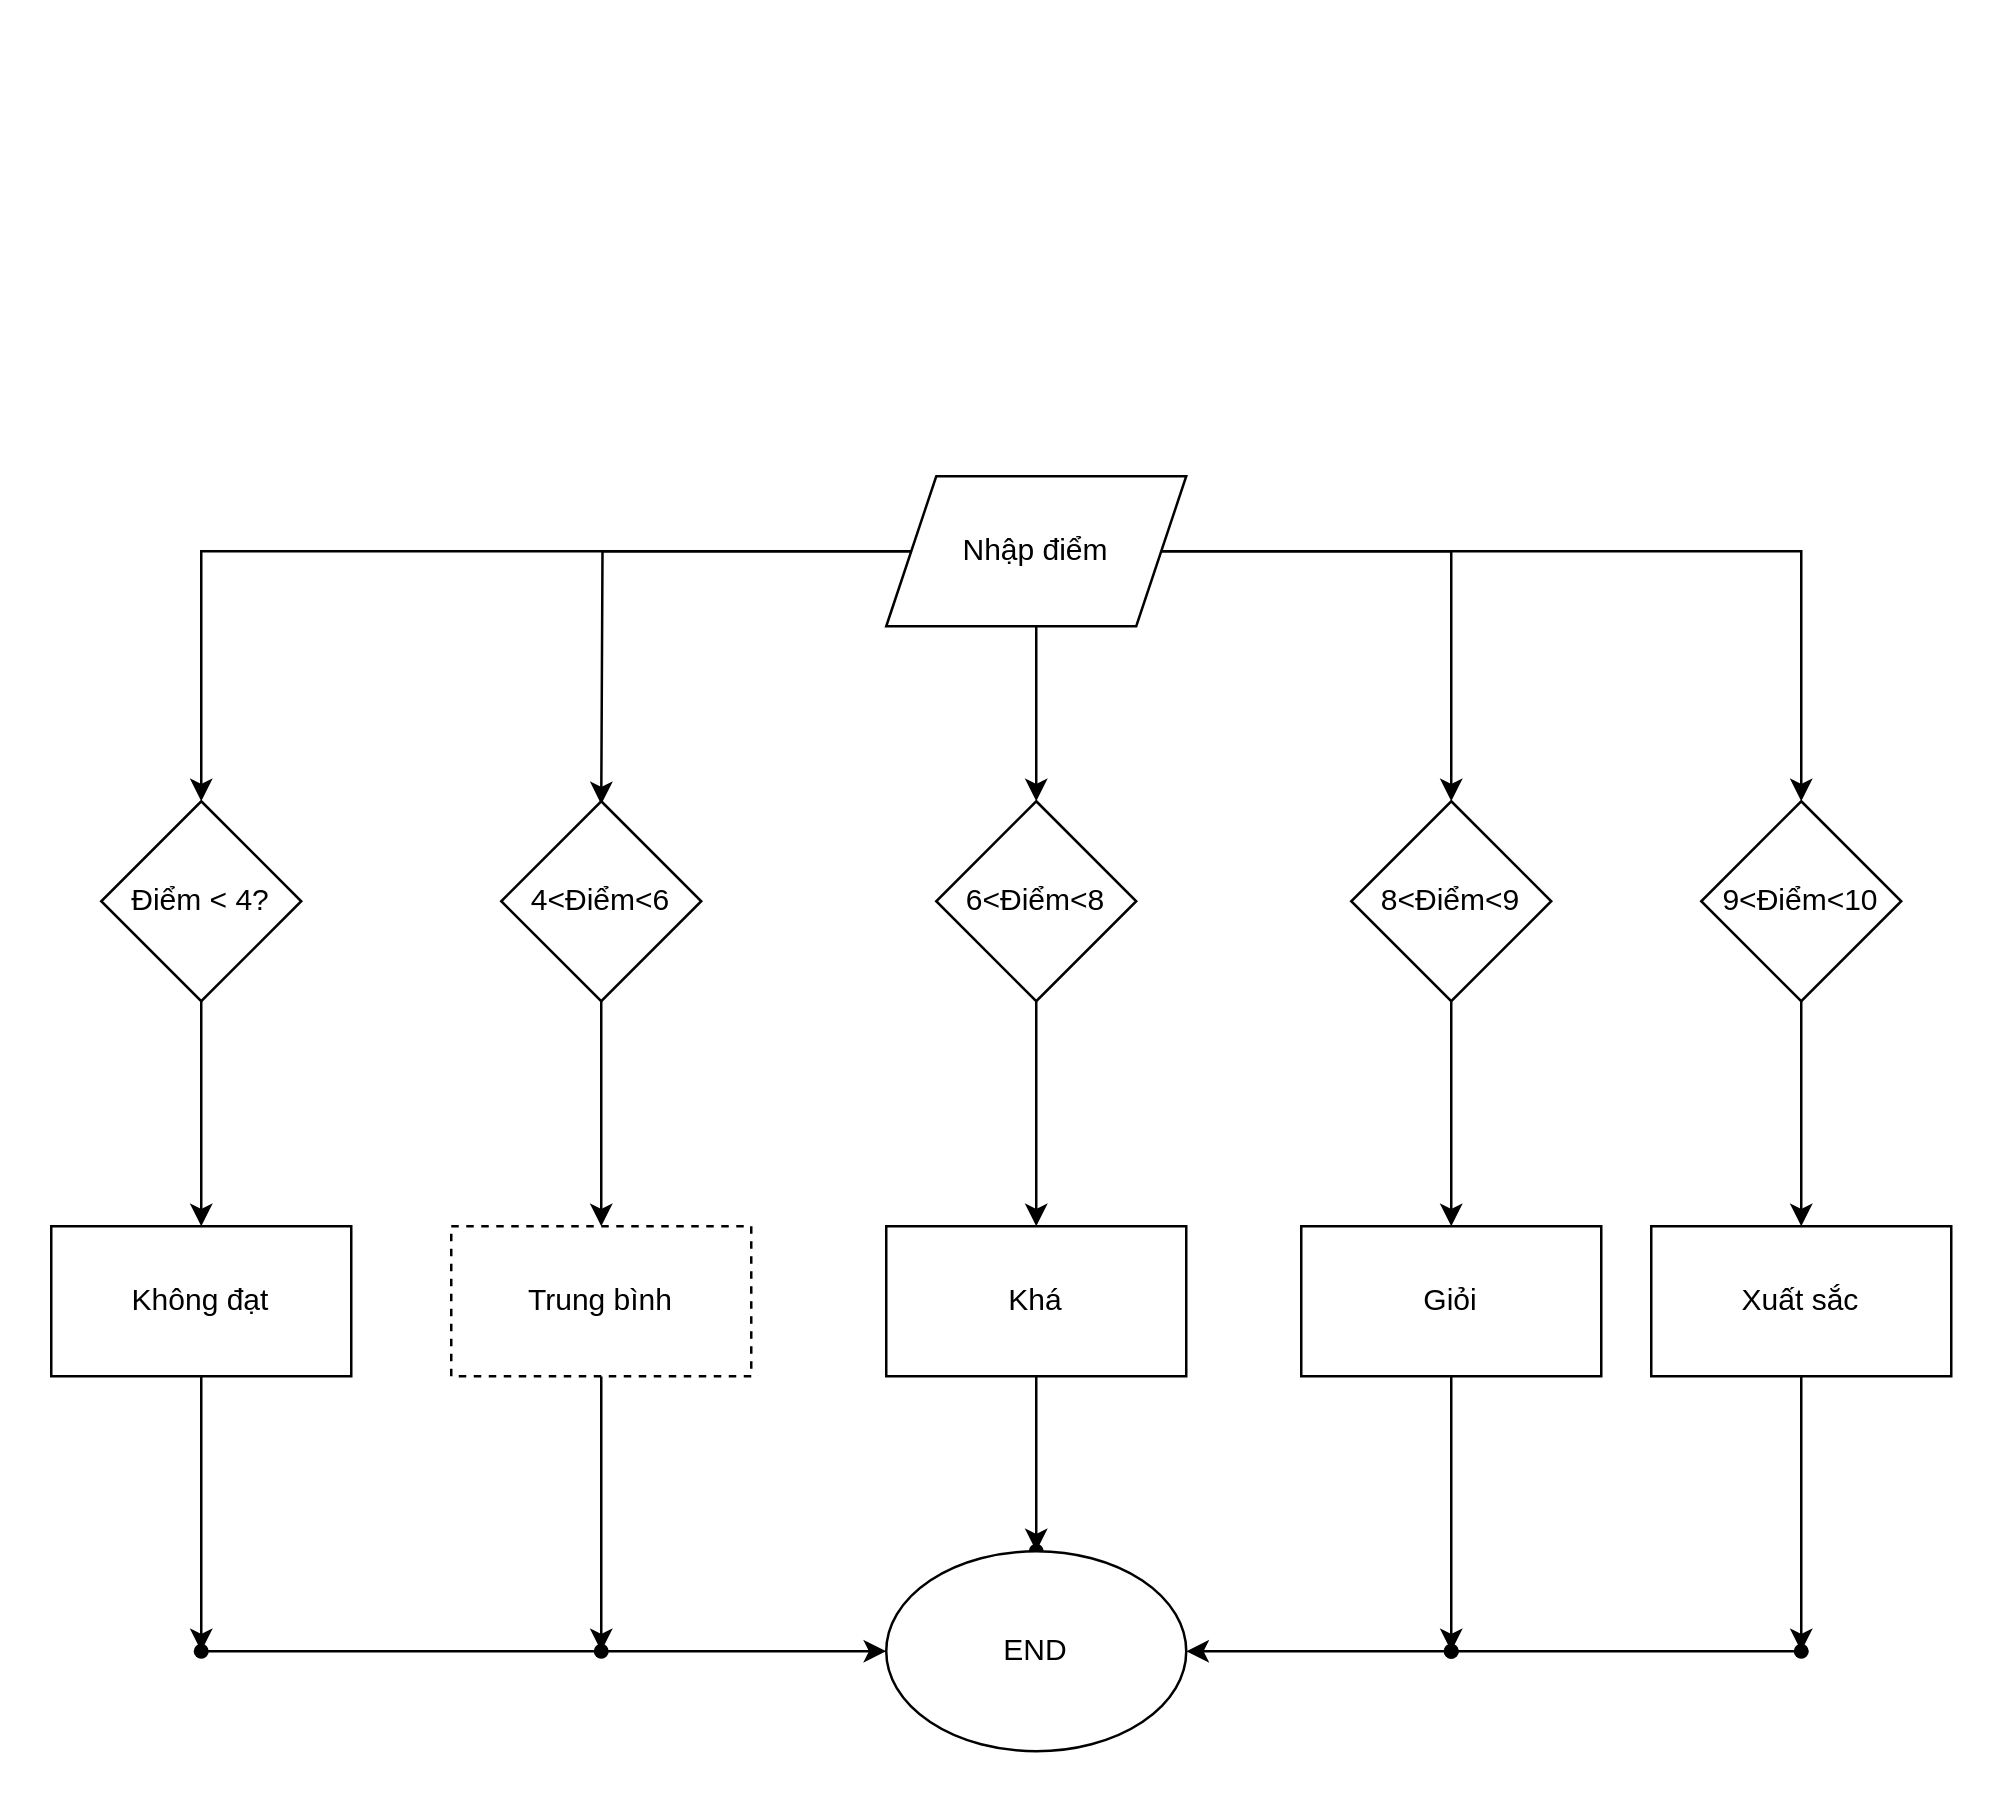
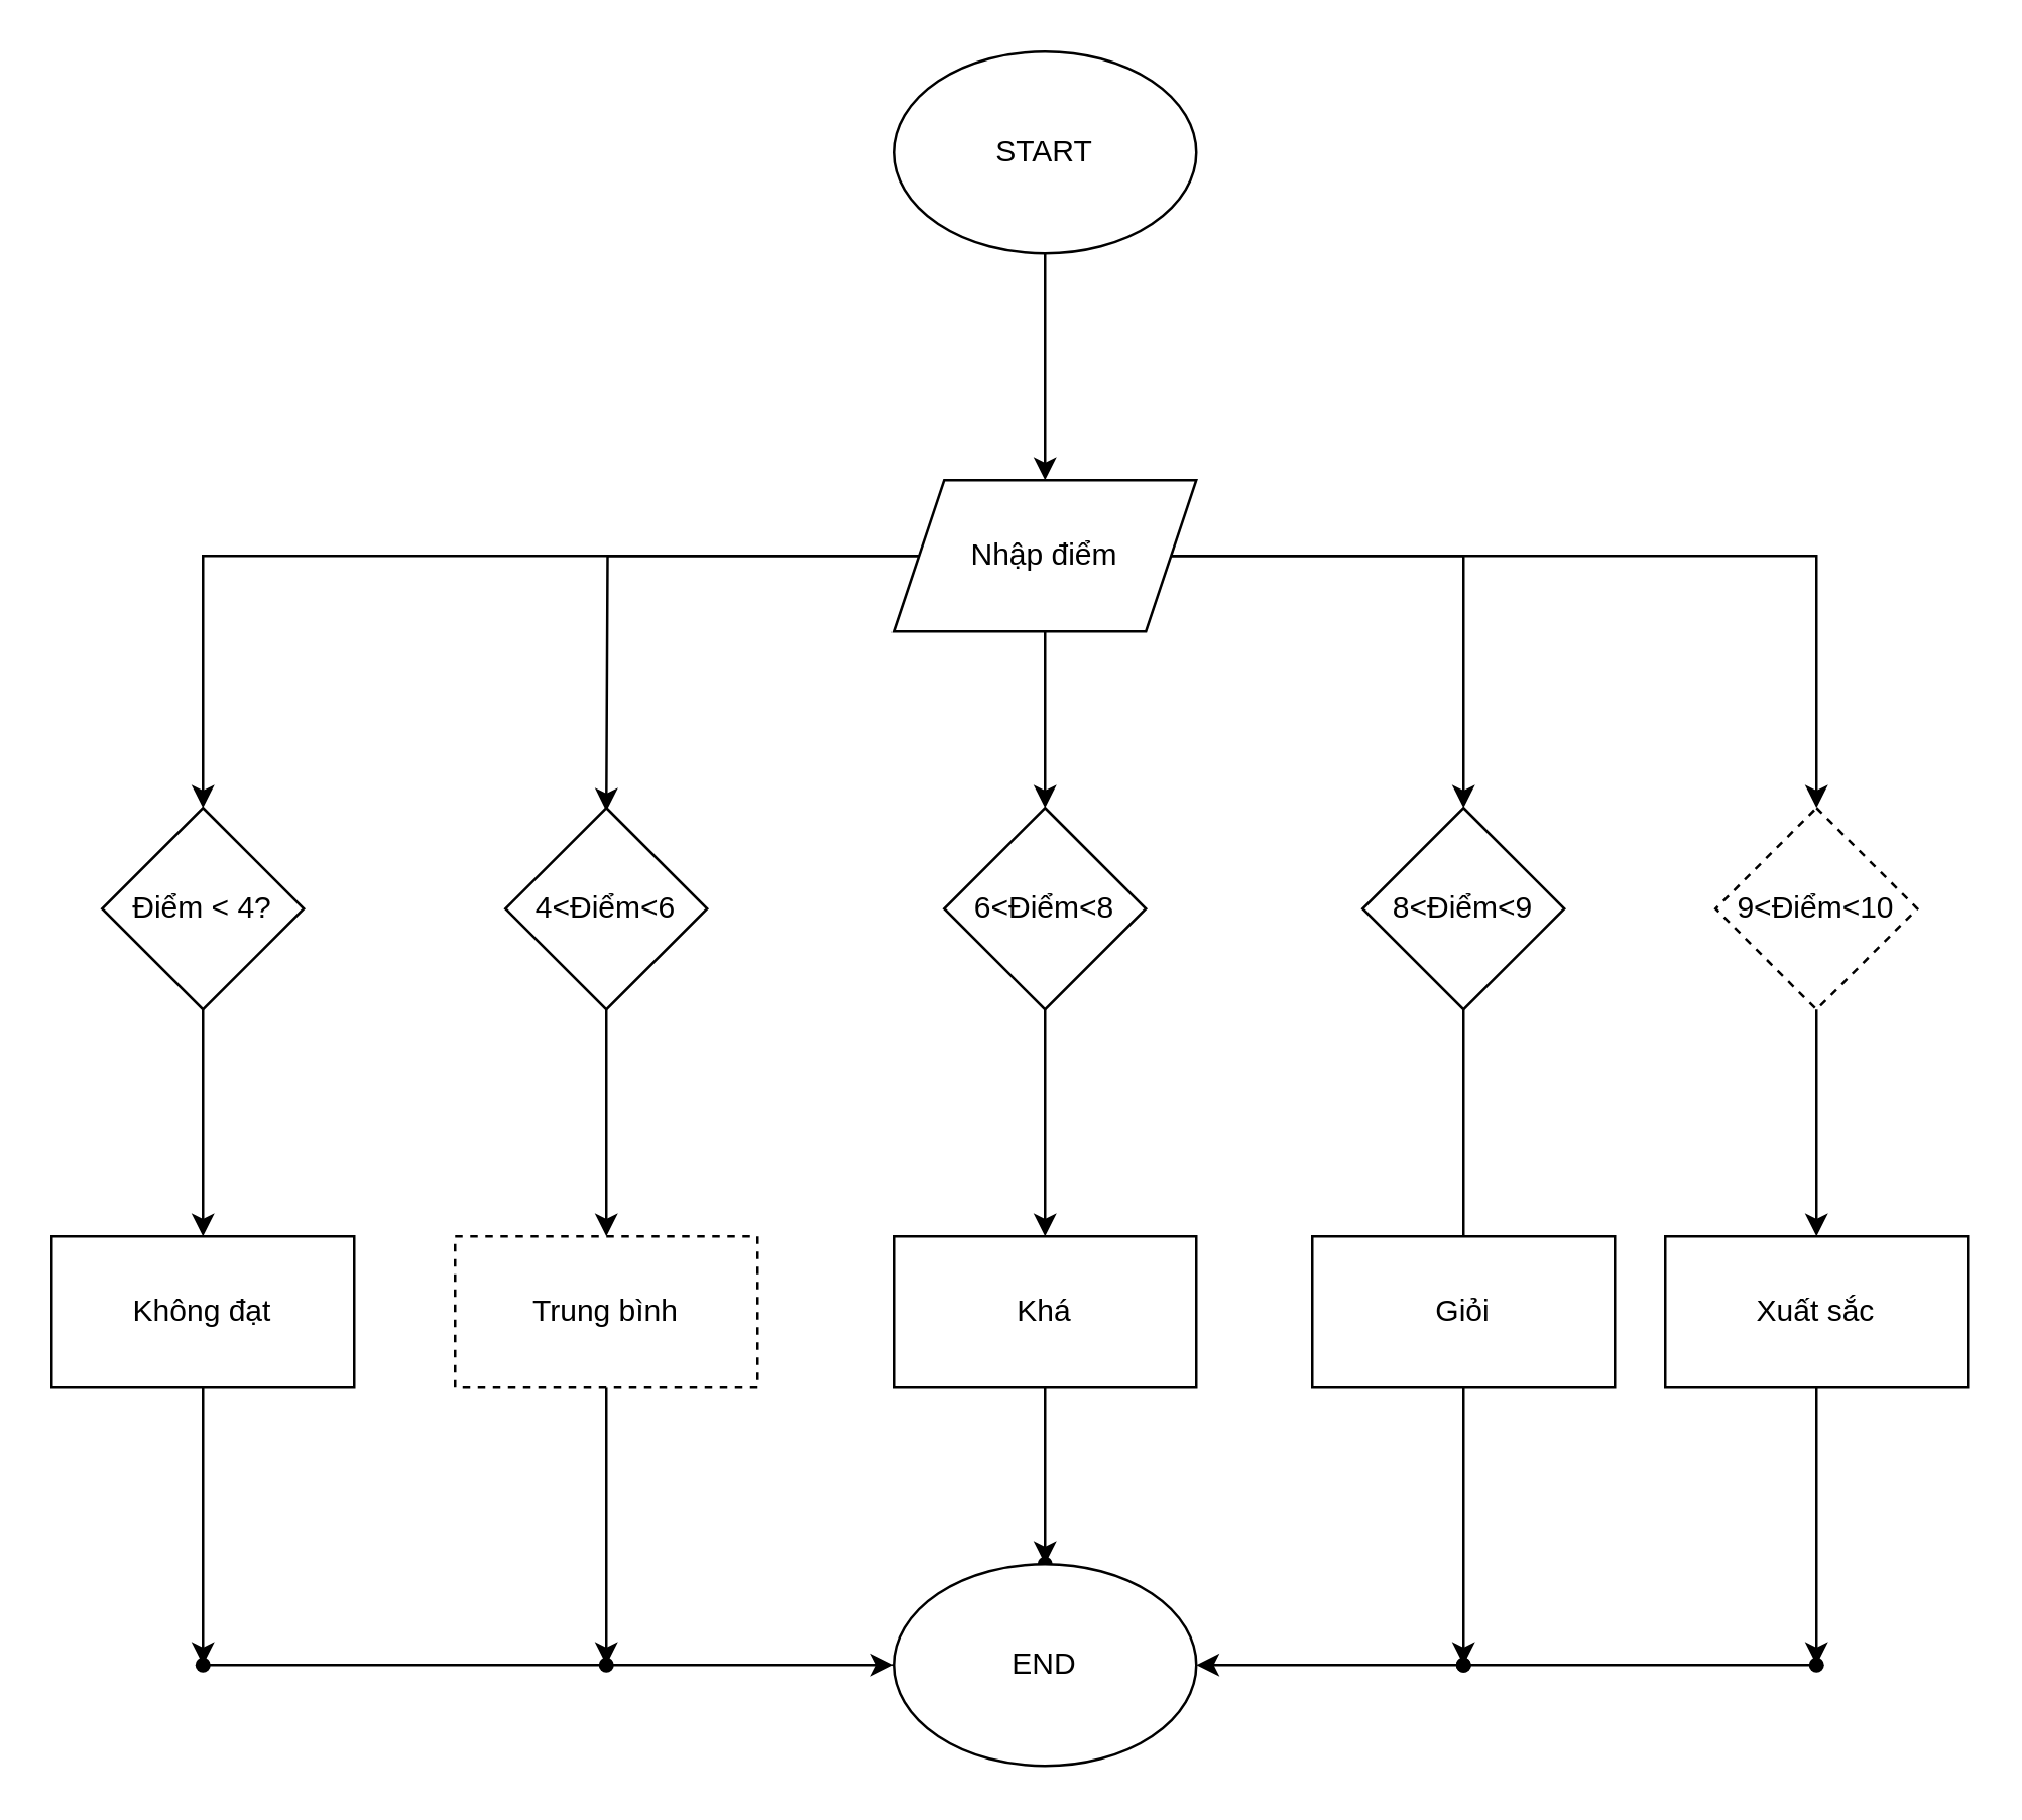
  <mxCell id="0" />
  <mxCell id="1" parent="0" />
+ <mxCell id="2" value="" style="edgeStyle=orthogonalEdgeStyle;rounded=0;orthogonalLoop=1;jettySize=auto;html=1;" edge="1" parent="1" source="3" target="9"><mxGeometry relative="1" as="geometry" /></mxCell>
+ <mxCell id="3" value="START" style="ellipse;whiteSpace=wrap;html=1;" vertex="1" parent="1"><mxGeometry x="354" y="20" width="120" height="80" as="geometry" /></mxCell>
  <mxCell id="4" value="" style="edgeStyle=orthogonalEdgeStyle;rounded=0;orthogonalLoop=1;jettySize=auto;html=1;" edge="1" parent="1" source="9" target="11"><mxGeometry relative="1" as="geometry" /></mxCell>
  <mxCell id="5" value="" style="edgeStyle=orthogonalEdgeStyle;rounded=0;orthogonalLoop=1;jettySize=auto;html=1;" edge="1" parent="1" source="9"><mxGeometry relative="1" as="geometry"><mxPoint x="240" y="321.25" as="targetPoint" /></mxGeometry></mxCell>
  <mxCell id="6" value="" style="edgeStyle=orthogonalEdgeStyle;rounded=0;orthogonalLoop=1;jettySize=auto;html=1;" edge="1" parent="1" source="9" target="13"><mxGeometry relative="1" as="geometry" /></mxCell>
  <mxCell id="7" value="" style="edgeStyle=orthogonalEdgeStyle;rounded=0;orthogonalLoop=1;jettySize=auto;html=1;" edge="1" parent="1" source="9" target="15"><mxGeometry relative="1" as="geometry" /></mxCell>
  <mxCell id="8" value="" style="edgeStyle=orthogonalEdgeStyle;rounded=0;orthogonalLoop=1;jettySize=auto;html=1;" edge="1" parent="1" source="9" target="17"><mxGeometry relative="1" as="geometry" /></mxCell>
  <mxCell id="9" value="Nhập điểm" style="shape=parallelogram;perimeter=parallelogramPerimeter;whiteSpace=wrap;html=1;fixedSize=1;" vertex="1" parent="1"><mxGeometry x="354" y="190" width="120" height="60" as="geometry" /></mxCell>
  <mxCell id="10" value="" style="edgeStyle=orthogonalEdgeStyle;rounded=0;orthogonalLoop=1;jettySize=auto;html=1;" edge="1" parent="1" source="11" target="19"><mxGeometry relative="1" as="geometry" /></mxCell>
  <mxCell id="11" value="Điểm &amp;lt; 4?" style="rhombus;whiteSpace=wrap;html=1;" vertex="1" parent="1"><mxGeometry x="40" y="320" width="80" height="80" as="geometry" /></mxCell>
  <mxCell id="12" value="" style="edgeStyle=orthogonalEdgeStyle;rounded=0;orthogonalLoop=1;jettySize=auto;html=1;" edge="1" parent="1" source="13" target="29"><mxGeometry relative="1" as="geometry" /></mxCell>
- <mxCell id="13" value="9&amp;lt;Điểm&amp;lt;10" style="rhombus;whiteSpace=wrap;html=1;" vertex="1" parent="1"><mxGeometry x="680" y="320" width="80" height="80" as="geometry" /></mxCell>
- <mxCell id="14" value="" style="edgeStyle=orthogonalEdgeStyle;rounded=0;orthogonalLoop=1;jettySize=auto;html=1;" edge="1" parent="1" source="15" target="27"><mxGeometry relative="1" as="geometry" /></mxCell>
+ <mxCell id="13" value="9&amp;lt;Điểm&amp;lt;10" style="rhombus;whiteSpace=wrap;html=1;dashed=1;" vertex="1" parent="1"><mxGeometry x="680" y="320" width="80" height="80" as="geometry" /></mxCell>
+ <mxCell id="14" value="" style="edgeStyle=orthogonalEdgeStyle;rounded=0;orthogonalLoop=1;jettySize=auto;html=1;endArrow=none;" edge="1" parent="1" source="15" target="27"><mxGeometry relative="1" as="geometry" /></mxCell>
  <mxCell id="15" value="8&amp;lt;Điểm&amp;lt;9" style="rhombus;whiteSpace=wrap;html=1;" vertex="1" parent="1"><mxGeometry x="540" y="320" width="80" height="80" as="geometry" /></mxCell>
  <mxCell id="16" value="" style="edgeStyle=orthogonalEdgeStyle;rounded=0;orthogonalLoop=1;jettySize=auto;html=1;" edge="1" parent="1" source="17" target="25"><mxGeometry relative="1" as="geometry" /></mxCell>
  <mxCell id="17" value="6&amp;lt;Điểm&amp;lt;8" style="rhombus;whiteSpace=wrap;html=1;" vertex="1" parent="1"><mxGeometry x="374" y="320" width="80" height="80" as="geometry" /></mxCell>
  <mxCell id="18" value="" style="edgeStyle=orthogonalEdgeStyle;rounded=0;orthogonalLoop=1;jettySize=auto;html=1;" edge="1" parent="1" source="19" target="37"><mxGeometry relative="1" as="geometry" /></mxCell>
  <mxCell id="19" value="Không đạt" style="whiteSpace=wrap;html=1;" vertex="1" parent="1"><mxGeometry x="20" y="490" width="120" height="60" as="geometry" /></mxCell>
  <mxCell id="20" value="" style="edgeStyle=orthogonalEdgeStyle;rounded=0;orthogonalLoop=1;jettySize=auto;html=1;" edge="1" parent="1" source="21" target="23"><mxGeometry relative="1" as="geometry" /></mxCell>
  <mxCell id="21" value="4&amp;lt;Điểm&amp;lt;6" style="rhombus;whiteSpace=wrap;html=1;" vertex="1" parent="1"><mxGeometry x="200" y="320" width="80" height="80" as="geometry" /></mxCell>
  <mxCell id="22" value="" style="edgeStyle=orthogonalEdgeStyle;rounded=0;orthogonalLoop=1;jettySize=auto;html=1;" edge="1" parent="1" source="23" target="38"><mxGeometry relative="1" as="geometry" /></mxCell>
  <mxCell id="23" value="Trung bình" style="whiteSpace=wrap;html=1;dashed=1;" vertex="1" parent="1"><mxGeometry x="180" y="490" width="120" height="60" as="geometry" /></mxCell>
  <mxCell id="24" value="" style="edgeStyle=orthogonalEdgeStyle;rounded=0;orthogonalLoop=1;jettySize=auto;html=1;" edge="1" parent="1" source="25" target="30"><mxGeometry relative="1" as="geometry" /></mxCell>
  <mxCell id="25" value="Khá" style="whiteSpace=wrap;html=1;" vertex="1" parent="1"><mxGeometry x="354" y="490" width="120" height="60" as="geometry" /></mxCell>
  <mxCell id="26" value="" style="edgeStyle=orthogonalEdgeStyle;rounded=0;orthogonalLoop=1;jettySize=auto;html=1;" edge="1" parent="1" source="27" target="33"><mxGeometry relative="1" as="geometry" /></mxCell>
  <mxCell id="27" value="Giỏi" style="whiteSpace=wrap;html=1;" vertex="1" parent="1"><mxGeometry x="520" y="490" width="120" height="60" as="geometry" /></mxCell>
  <mxCell id="28" value="" style="edgeStyle=orthogonalEdgeStyle;rounded=0;orthogonalLoop=1;jettySize=auto;html=1;" edge="1" parent="1" source="29" target="34"><mxGeometry relative="1" as="geometry" /></mxCell>
  <mxCell id="29" value="Xuất sắc" style="whiteSpace=wrap;html=1;" vertex="1" parent="1"><mxGeometry x="660" y="490" width="120" height="60" as="geometry" /></mxCell>
  <mxCell id="30" value="" style="shape=waypoint;sketch=0;size=6;pointerEvents=1;points=[];fillColor=default;resizable=0;rotatable=0;perimeter=centerPerimeter;snapToPoint=1;" vertex="1" parent="1"><mxGeometry x="404" y="610" width="20" height="20" as="geometry" /></mxCell>
  <mxCell id="31" value="END" style="ellipse;whiteSpace=wrap;html=1;" vertex="1" parent="1"><mxGeometry x="354" y="620" width="120" height="80" as="geometry" /></mxCell>
  <mxCell id="32" value="" style="edgeStyle=orthogonalEdgeStyle;rounded=0;orthogonalLoop=1;jettySize=auto;html=1;exitX=0.24;exitY=0.74;exitDx=0;exitDy=0;exitPerimeter=0;" edge="1" parent="1" source="34" target="31"><mxGeometry relative="1" as="geometry" /></mxCell>
  <mxCell id="33" value="" style="shape=waypoint;sketch=0;size=6;pointerEvents=1;points=[];fillColor=default;resizable=0;rotatable=0;perimeter=centerPerimeter;snapToPoint=1;" vertex="1" parent="1"><mxGeometry x="570" y="650" width="20" height="20" as="geometry" /></mxCell>
  <mxCell id="34" value="" style="shape=waypoint;sketch=0;size=6;pointerEvents=1;points=[];fillColor=default;resizable=0;rotatable=0;perimeter=centerPerimeter;snapToPoint=1;" vertex="1" parent="1"><mxGeometry x="710" y="650" width="20" height="20" as="geometry" /></mxCell>
  <mxCell id="35" value="" style="shape=waypoint;sketch=0;size=6;pointerEvents=1;points=[];fillColor=default;resizable=0;rotatable=0;perimeter=centerPerimeter;snapToPoint=1;" vertex="1" parent="1"><mxGeometry x="570" y="650" width="20" height="20" as="geometry" /></mxCell>
  <mxCell id="36" value="" style="edgeStyle=orthogonalEdgeStyle;rounded=0;orthogonalLoop=1;jettySize=auto;html=1;entryX=0;entryY=0.5;entryDx=0;entryDy=0;" edge="1" parent="1" source="37" target="31"><mxGeometry relative="1" as="geometry"><mxPoint x="180" y="660" as="targetPoint" /></mxGeometry></mxCell>
  <mxCell id="37" value="" style="shape=waypoint;sketch=0;size=6;pointerEvents=1;points=[];fillColor=default;resizable=0;rotatable=0;perimeter=centerPerimeter;snapToPoint=1;" vertex="1" parent="1"><mxGeometry x="70" y="650" width="20" height="20" as="geometry" /></mxCell>
  <mxCell id="38" value="" style="shape=waypoint;sketch=0;size=6;pointerEvents=1;points=[];fillColor=default;resizable=0;rotatable=0;perimeter=centerPerimeter;snapToPoint=1;" vertex="1" parent="1"><mxGeometry x="230" y="650" width="20" height="20" as="geometry" /></mxCell>
